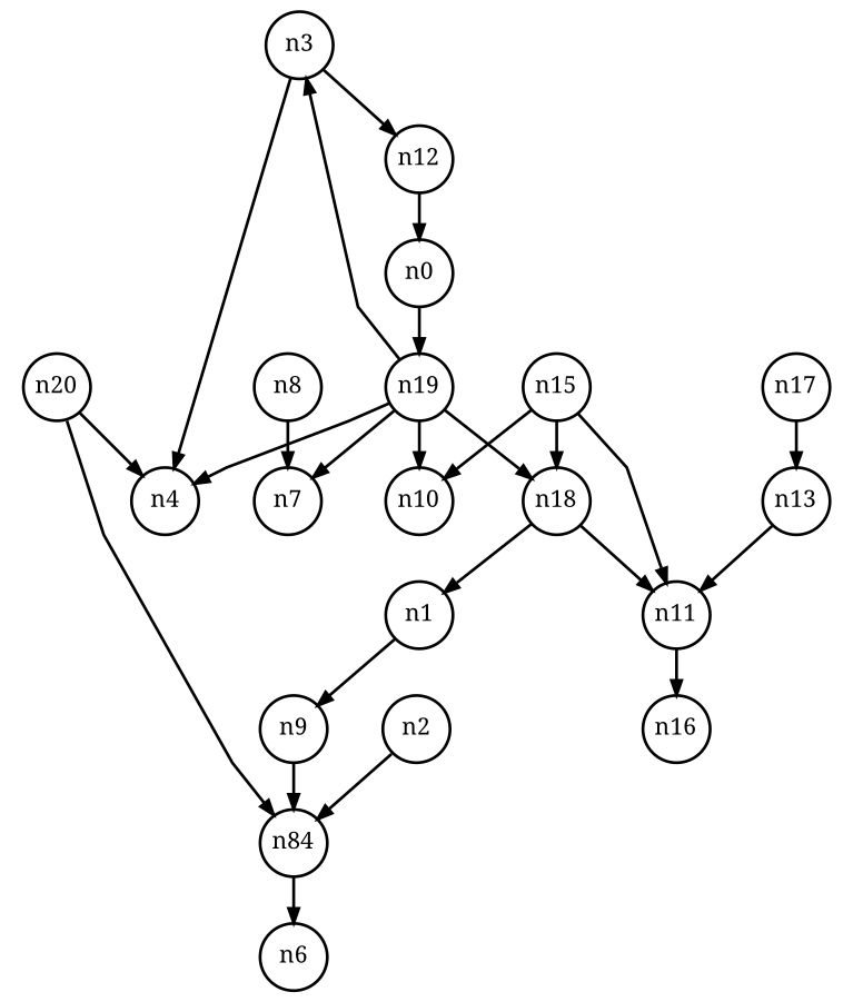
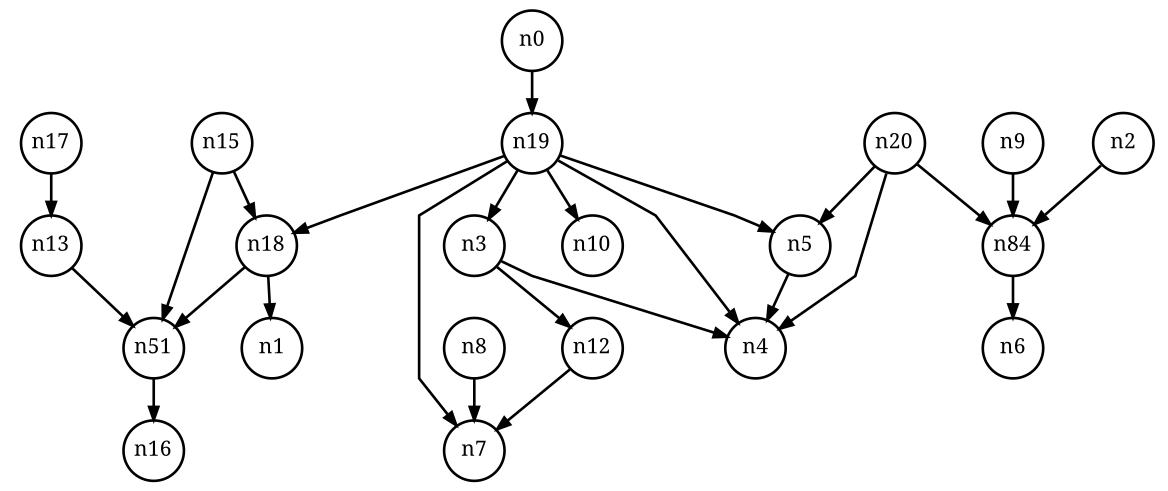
  digraph {
    fontname="Noto Serif"
    fontsize=8
    nodesep=0.22
    nodesize=0.16
    ranksep=0.22
    splines=polyline
    node [fixedsize=shape fontname="Noto Serif" fontsize=8 shape=circle]
    edge [arrowsize=0.5 fontname="Noto Serif"]
    n1 [width=0.32]
    n9 [width=0.32]
    n14 [label=n84 width=0.32]
    n6 [width=0.32]
    n2 [width=0.32]
    n3 [width=0.32]
    n4 [width=0.32]
    n12 [width=0.32]
    n0 [width=0.32]
    n19 [width=0.32]
+   n5 [width=0.32]
    n8 [width=0.32]
    n7 [width=0.32]
-   n11 [width=0.32]
+   n11 [width=0.32 label=n51]
    n16 [width=0.32]
    n13 [width=0.32]
    n15 [width=0.32]
    n10 [width=0.32]
    n18 [width=0.32]
    n17 [width=0.32]
    n20 [width=0.32]
-   n1 -> n9
    n9 -> n14
    n14 -> n6
    n2 -> n14
    n3 -> n4
    n3 -> n12
-   n12 -> n0
+   n12 -> n7
    n0 -> n19
    n19 -> n3
    n19 -> n4
+   n19 -> n5
    n19 -> n7
    n19 -> n10
    n19 -> n18
+   n5 -> n4
    n8 -> n7
    n11 -> n16
    n13 -> n11
    n15 -> n11
-   n15 -> n10
    n15 -> n18
    n18 -> n1
    n18 -> n11
    n17 -> n13
    n20 -> n14
    n20 -> n4
+   n20 -> n5
  }
